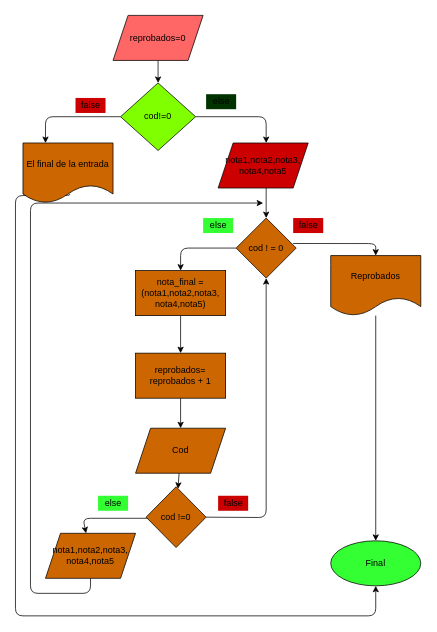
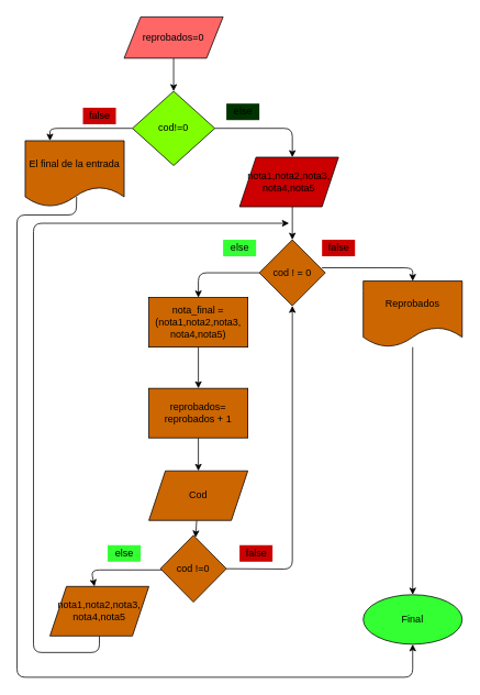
  <mxCell id="0" />
  <mxCell id="1" parent="0" />
  <mxCell id="2" value="" style="edgeStyle=none;html=1;" edge="1" parent="1" source="3" target="6"><mxGeometry relative="1" as="geometry" /></mxCell>
- <mxCell id="3" value="reprobados=0" style="shape=parallelogram;perimeter=parallelogramPerimeter;whiteSpace=wrap;html=1;fixedSize=1;fillColor=#FF6666;" vertex="1" parent="1"><mxGeometry x="150" y="20" width="120" height="60" as="geometry" /></mxCell>
+ <mxCell id="3" value="reprobados=0" style="shape=parallelogram;perimeter=parallelogramPerimeter;whiteSpace=wrap;html=1;fixedSize=1;fillColor=#FF6666;" vertex="1" parent="1"><mxGeometry x="150" y="20" width="120" height="50" as="geometry" /></mxCell>
  <mxCell id="4" style="edgeStyle=none;html=1;exitX=1;exitY=0.5;exitDx=0;exitDy=0;entryX=0.5;entryY=0;entryDx=0;entryDy=0;" edge="1" parent="1" source="6"><mxGeometry relative="1" as="geometry"><mxPoint x="354" y="190" as="targetPoint" /><Array as="points"><mxPoint x="354" y="155" /></Array></mxGeometry></mxCell>
  <mxCell id="5" style="edgeStyle=none;html=1;exitX=0;exitY=0.5;exitDx=0;exitDy=0;entryX=0.25;entryY=0;entryDx=0;entryDy=0;" edge="1" parent="1" source="6" target="8"><mxGeometry relative="1" as="geometry"><Array as="points"><mxPoint x="60" y="155" /></Array></mxGeometry></mxCell>
  <mxCell id="6" value="cod!=0" style="rhombus;whiteSpace=wrap;html=1;fillColor=#80FF00;" vertex="1" parent="1"><mxGeometry x="160" y="110" width="100" height="90" as="geometry" /></mxCell>
  <mxCell id="7" style="edgeStyle=none;html=1;exitX=0.519;exitY=0.85;exitDx=0;exitDy=0;exitPerimeter=0;entryX=0.5;entryY=1;entryDx=0;entryDy=0;" edge="1" parent="1" source="8" target="33"><mxGeometry relative="1" as="geometry"><mxPoint x="30" y="260" as="targetPoint" /><Array as="points"><mxPoint x="92" y="260" /><mxPoint x="20" y="260" /><mxPoint x="20" y="820" /><mxPoint x="500" y="820" /></Array></mxGeometry></mxCell>
- <mxCell id="8" value="El final de la entrada" style="shape=document;whiteSpace=wrap;html=1;boundedLbl=1;fillColor=#CC6600;" vertex="1" parent="1"><mxGeometry x="30" y="190" width="120" height="80" as="geometry" /></mxCell>
+ <mxCell id="8" value="El final de la entrada" style="shape=document;whiteSpace=wrap;html=1;boundedLbl=1;fillColor=#CC6600;" vertex="1" parent="1"><mxGeometry x="30" y="170" width="120" height="80" as="geometry" /></mxCell>
  <mxCell id="9" value="" style="edgeStyle=none;html=1;" edge="1" parent="1" target="12"><mxGeometry relative="1" as="geometry"><mxPoint x="354" y="250" as="sourcePoint" /></mxGeometry></mxCell>
  <mxCell id="10" value="" style="edgeStyle=none;html=1;exitX=0.948;exitY=0.424;exitDx=0;exitDy=0;exitPerimeter=0;entryX=0.5;entryY=0;entryDx=0;entryDy=0;" edge="1" parent="1" source="12" target="31"><mxGeometry relative="1" as="geometry"><Array as="points"><mxPoint x="500" y="324" /></Array></mxGeometry></mxCell>
  <mxCell id="11" style="edgeStyle=none;html=1;exitX=0;exitY=0.5;exitDx=0;exitDy=0;" edge="1" parent="1" source="12"><mxGeometry relative="1" as="geometry"><mxPoint x="240" y="360" as="targetPoint" /><Array as="points"><mxPoint x="240" y="330" /></Array></mxGeometry></mxCell>
  <mxCell id="12" value="cod ! = 0" style="rhombus;whiteSpace=wrap;html=1;fillColor=#CC6600;rounded=0;" vertex="1" parent="1"><mxGeometry x="314" y="290" width="80" height="80" as="geometry" /></mxCell>
  <mxCell id="13" value="" style="edgeStyle=none;html=1;" edge="1" parent="1" source="14" target="16"><mxGeometry relative="1" as="geometry" /></mxCell>
  <mxCell id="14" value="reprobados=&lt;br&gt;reprobados + 1" style="whiteSpace=wrap;html=1;fillColor=#CC6600;rounded=0;" vertex="1" parent="1"><mxGeometry x="180" y="470" width="120" height="60" as="geometry" /></mxCell>
  <mxCell id="15" value="" style="edgeStyle=none;html=1;" edge="1" parent="1" source="16" target="19"><mxGeometry relative="1" as="geometry" /></mxCell>
  <mxCell id="16" value="Cod" style="shape=parallelogram;perimeter=parallelogramPerimeter;whiteSpace=wrap;html=1;fixedSize=1;fillColor=#CC6600;rounded=0;" vertex="1" parent="1"><mxGeometry x="180" y="570" width="120" height="60" as="geometry" /></mxCell>
  <mxCell id="17" value="" style="edgeStyle=none;html=1;" edge="1" parent="1" source="19" target="21"><mxGeometry relative="1" as="geometry"><Array as="points"><mxPoint x="240" y="690" /><mxPoint x="110" y="690" /></Array></mxGeometry></mxCell>
  <mxCell id="18" style="edgeStyle=none;html=1;exitX=1;exitY=0.5;exitDx=0;exitDy=0;entryX=0.5;entryY=1;entryDx=0;entryDy=0;" edge="1" parent="1" source="19" target="12"><mxGeometry relative="1" as="geometry"><mxPoint x="340" y="610" as="targetPoint" /><Array as="points"><mxPoint x="354" y="689" /></Array></mxGeometry></mxCell>
  <mxCell id="19" value="cod !=0" style="rhombus;whiteSpace=wrap;html=1;fillColor=#CC6600;rounded=0;" vertex="1" parent="1"><mxGeometry x="194" y="648" width="80" height="81" as="geometry" /></mxCell>
  <mxCell id="20" style="edgeStyle=none;html=1;exitX=0.5;exitY=1;exitDx=0;exitDy=0;" edge="1" parent="1" source="21"><mxGeometry relative="1" as="geometry"><mxPoint x="350" y="270" as="targetPoint" /><Array as="points"><mxPoint x="120" y="790" /><mxPoint x="40" y="790" /><mxPoint x="40" y="270" /></Array></mxGeometry></mxCell>
  <mxCell id="21" value="nota1,nota2,nota3,&lt;br&gt;nota4,nota5" style="shape=parallelogram;perimeter=parallelogramPerimeter;whiteSpace=wrap;html=1;fixedSize=1;fillColor=#CC6600;rounded=0;" vertex="1" parent="1"><mxGeometry x="60" y="710" width="120" height="60" as="geometry" /></mxCell>
  <mxCell id="22" value="else" style="text;html=1;align=center;verticalAlign=middle;resizable=0;points=[];autosize=1;strokeColor=none;fillColor=#33FF33;" vertex="1" parent="1"><mxGeometry x="270" y="290" width="40" height="20" as="geometry" /></mxCell>
  <mxCell id="23" value="else" style="text;html=1;align=center;verticalAlign=middle;resizable=0;points=[];autosize=1;strokeColor=none;fillColor=#33FF33;" vertex="1" parent="1"><mxGeometry x="130" y="660" width="40" height="20" as="geometry" /></mxCell>
  <mxCell id="24" value="false" style="text;html=1;align=center;verticalAlign=middle;resizable=0;points=[];autosize=1;strokeColor=none;fillColor=#CC0000;" vertex="1" parent="1"><mxGeometry x="290" y="660" width="40" height="20" as="geometry" /></mxCell>
  <mxCell id="25" value="else" style="text;html=1;align=center;verticalAlign=middle;resizable=0;points=[];autosize=1;strokeColor=none;fillColor=#003300;" vertex="1" parent="1"><mxGeometry x="274" y="125" width="40" height="20" as="geometry" /></mxCell>
  <mxCell id="26" value="false" style="text;html=1;align=center;verticalAlign=middle;resizable=0;points=[];autosize=1;strokeColor=none;fillColor=#CC0000;" vertex="1" parent="1"><mxGeometry x="100" y="130" width="40" height="20" as="geometry" /></mxCell>
  <mxCell id="27" style="edgeStyle=none;html=1;exitX=0.5;exitY=1;exitDx=0;exitDy=0;" edge="1" parent="1" source="28"><mxGeometry relative="1" as="geometry"><mxPoint x="240" y="470" as="targetPoint" /></mxGeometry></mxCell>
  <mxCell id="28" value="nota_final = (nota1,nota2,nota3,&lt;br&gt;nota4,nota5)" style="rounded=0;whiteSpace=wrap;html=1;fillColor=#CC6600;" vertex="1" parent="1"><mxGeometry x="180" y="360" width="120" height="60" as="geometry" /></mxCell>
  <mxCell id="29" value="nota1,nota2,nota3,&lt;br&gt;nota4,nota5" style="shape=parallelogram;perimeter=parallelogramPerimeter;whiteSpace=wrap;html=1;fixedSize=1;fillColor=#CC0000;" vertex="1" parent="1"><mxGeometry x="290" y="190" width="120" height="60" as="geometry" /></mxCell>
  <mxCell id="30" value="" style="edgeStyle=none;html=1;" edge="1" parent="1" source="31" target="33"><mxGeometry relative="1" as="geometry" /></mxCell>
  <mxCell id="31" value="Reprobados" style="shape=document;whiteSpace=wrap;html=1;boundedLbl=1;fillColor=#CC6600;rounded=0;" vertex="1" parent="1"><mxGeometry x="440" y="340" width="120" height="80" as="geometry" /></mxCell>
  <mxCell id="32" value="false" style="text;html=1;align=center;verticalAlign=middle;resizable=0;points=[];autosize=1;strokeColor=none;fillColor=#CC0000;" vertex="1" parent="1"><mxGeometry x="390" y="290" width="40" height="20" as="geometry" /></mxCell>
  <mxCell id="33" value="Final" style="ellipse;whiteSpace=wrap;html=1;fillColor=#33FF33;rounded=0;" vertex="1" parent="1"><mxGeometry x="440" y="720" width="120" height="60" as="geometry" /></mxCell>
